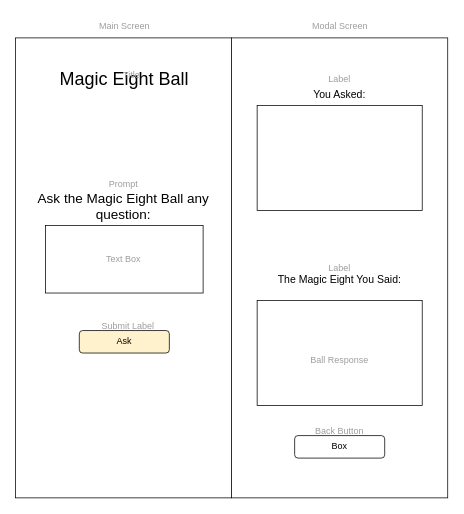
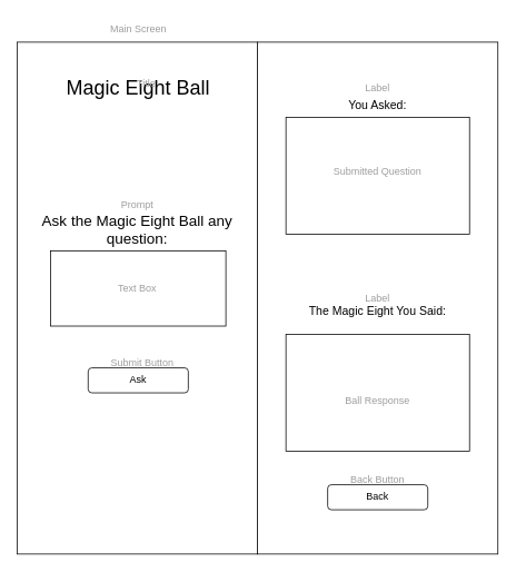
  <mxCell id="0" />
  <mxCell id="1" parent="0" />
  <mxCell id="2" value="" style="rounded=0;whiteSpace=wrap;html=1;" vertex="1" parent="1"><mxGeometry x="308" width="288" height="613" as="geometry" y="50" /></mxCell>
  <mxCell id="3" value="" style="rounded=0;whiteSpace=wrap;html=1;" vertex="1" parent="1"><mxGeometry width="288" height="613" as="geometry" x="20" y="50" /></mxCell>
  <mxCell id="4" value="" style="rounded=0;whiteSpace=wrap;html=1;" parent="1" vertex="1"><mxGeometry x="60" y="300" width="210" height="90" as="geometry" /></mxCell>
- <mxCell id="5" value="Ask" style="rounded=1;whiteSpace=wrap;html=1;fillColor=#fff2cc;" parent="1" vertex="1"><mxGeometry x="105" y="440" width="120" height="30" as="geometry" /></mxCell>
+ <mxCell id="5" value="Ask" style="rounded=1;whiteSpace=wrap;html=1;" parent="1" vertex="1"><mxGeometry x="105" y="440" width="120" height="30" as="geometry" /></mxCell>
  <mxCell id="6" value="&lt;font style=&quot;font-size: 24px;&quot;&gt;Magic Eight Ball&lt;br&gt;&lt;/font&gt;" style="text;html=1;strokeColor=none;fillColor=none;align=center;verticalAlign=middle;whiteSpace=wrap;rounded=0;" parent="1" vertex="1"><mxGeometry x="50" y="70" width="230" height="70" as="geometry" /></mxCell>
  <mxCell id="7" value="&lt;div&gt;Title&lt;/div&gt;" style="text;html=1;strokeColor=none;fillColor=none;align=center;verticalAlign=middle;whiteSpace=wrap;rounded=0;fontColor=#9d9d9d;" parent="1" vertex="1"><mxGeometry x="145" y="85" width="60" height="30" as="geometry" /></mxCell>
- <mxCell id="8" value="Submit Label" style="text;html=1;strokeColor=none;fillColor=none;align=center;verticalAlign=middle;whiteSpace=wrap;rounded=0;fontColor=#9d9d9d;" parent="1" vertex="1"><mxGeometry x="115" y="420" width="110" height="30" as="geometry" /></mxCell>
+ <mxCell id="8" value="Submit Button" style="text;html=1;strokeColor=none;fillColor=none;align=center;verticalAlign=middle;whiteSpace=wrap;rounded=0;fontColor=#9d9d9d;" parent="1" vertex="1"><mxGeometry x="115" y="420" width="110" height="30" as="geometry" /></mxCell>
  <mxCell id="9" value="Main Screen" style="text;html=1;align=center;verticalAlign=middle;resizable=0;points=[];autosize=1;strokeColor=none;fillColor=none;fontColor=#9d9d9d;" vertex="1" parent="1"><mxGeometry x="120" y="20" width="90" height="30" as="geometry" /></mxCell>
- <mxCell id="10" value="&lt;div&gt;Modal Screen&lt;/div&gt;" style="text;html=1;align=center;verticalAlign=middle;resizable=0;points=[];autosize=1;strokeColor=none;fillColor=none;fontColor=#9d9d9d;" vertex="1" parent="1"><mxGeometry x="402" y="20" width="100" height="30" as="geometry" /></mxCell>
  <mxCell id="11" value="Prompt" style="text;html=1;strokeColor=none;fillColor=none;align=center;verticalAlign=middle;whiteSpace=wrap;rounded=0;fontColor=#9d9d9d;" vertex="1" parent="1"><mxGeometry x="134" y="230" width="60" height="30" as="geometry" /></mxCell>
  <mxCell id="12" value="&lt;font style=&quot;font-size: 18px;&quot;&gt;Ask the Magic Eight Ball any question:&lt;/font&gt;" style="text;html=1;strokeColor=none;fillColor=none;align=center;verticalAlign=middle;whiteSpace=wrap;rounded=0;" vertex="1" parent="1"><mxGeometry x="29" y="240" width="270" height="70" as="geometry" /></mxCell>
  <mxCell id="13" value="&lt;font style=&quot;font-size: 14px;&quot;&gt;You Asked:&lt;/font&gt;" style="text;html=1;strokeColor=none;fillColor=none;align=center;verticalAlign=middle;whiteSpace=wrap;rounded=0;" vertex="1" parent="1"><mxGeometry x="362" y="110" width="180" height="30" as="geometry" /></mxCell>
  <mxCell id="14" value="" style="rounded=0;whiteSpace=wrap;html=1;" vertex="1" parent="1"><mxGeometry x="342" y="140" width="220" height="140" as="geometry" /></mxCell>
+ <mxCell id="15" value="&lt;div&gt;Submitted Question&lt;/div&gt;" style="text;html=1;strokeColor=none;fillColor=none;align=center;verticalAlign=middle;whiteSpace=wrap;rounded=0;fontColor=#9d9d9d;" vertex="1" parent="1"><mxGeometry x="357" y="180" width="190" height="50" as="geometry" /></mxCell>
  <mxCell id="16" value="&lt;div&gt;Label&lt;/div&gt;" style="text;html=1;strokeColor=none;fillColor=none;align=center;verticalAlign=middle;whiteSpace=wrap;rounded=0;fontColor=#9d9d9d;" vertex="1" parent="1"><mxGeometry x="422" y="90" width="60" height="30" as="geometry" /></mxCell>
  <mxCell id="17" value="&lt;font style=&quot;font-size: 14px;&quot;&gt;The Magic Eight You Said:&lt;/font&gt;" style="text;html=1;strokeColor=none;fillColor=none;align=center;verticalAlign=middle;whiteSpace=wrap;rounded=0;" vertex="1" parent="1"><mxGeometry x="362" y="357" width="180" height="30" as="geometry" /></mxCell>
  <mxCell id="18" value="" style="rounded=0;whiteSpace=wrap;html=1;" vertex="1" parent="1"><mxGeometry x="342" y="400" width="220" height="140" as="geometry" /></mxCell>
  <mxCell id="19" value="Ball Response" style="text;html=1;strokeColor=none;fillColor=none;align=center;verticalAlign=middle;whiteSpace=wrap;rounded=0;fontColor=#9d9d9d;" vertex="1" parent="1"><mxGeometry x="357" y="455" width="190" height="50" as="geometry" /></mxCell>
- <mxCell id="20" value="Box" style="rounded=1;whiteSpace=wrap;html=1;" vertex="1" parent="1"><mxGeometry x="392" y="580" width="120" height="30" as="geometry" /></mxCell>
+ <mxCell id="20" value="Back" style="rounded=1;whiteSpace=wrap;html=1;" vertex="1" parent="1"><mxGeometry x="392" y="580" width="120" height="30" as="geometry" /></mxCell>
  <mxCell id="21" value="Back Button" style="text;html=1;strokeColor=none;fillColor=none;align=center;verticalAlign=middle;whiteSpace=wrap;rounded=0;fontColor=#9d9d9d;" vertex="1" parent="1"><mxGeometry x="408" y="560" width="88" height="30" as="geometry" /></mxCell>
  <mxCell id="22" value="Text Box" style="text;html=1;strokeColor=none;fillColor=none;align=center;verticalAlign=middle;whiteSpace=wrap;rounded=0;fontColor=#9d9d9d;" vertex="1" parent="1"><mxGeometry x="69" y="320" width="190" height="50" as="geometry" /></mxCell>
  <mxCell id="23" value="&lt;div&gt;Label&lt;/div&gt;" style="text;html=1;strokeColor=none;fillColor=none;align=center;verticalAlign=middle;whiteSpace=wrap;rounded=0;fontColor=#9d9d9d;" vertex="1" parent="1"><mxGeometry x="422" y="342" width="60" height="30" as="geometry" /></mxCell>
